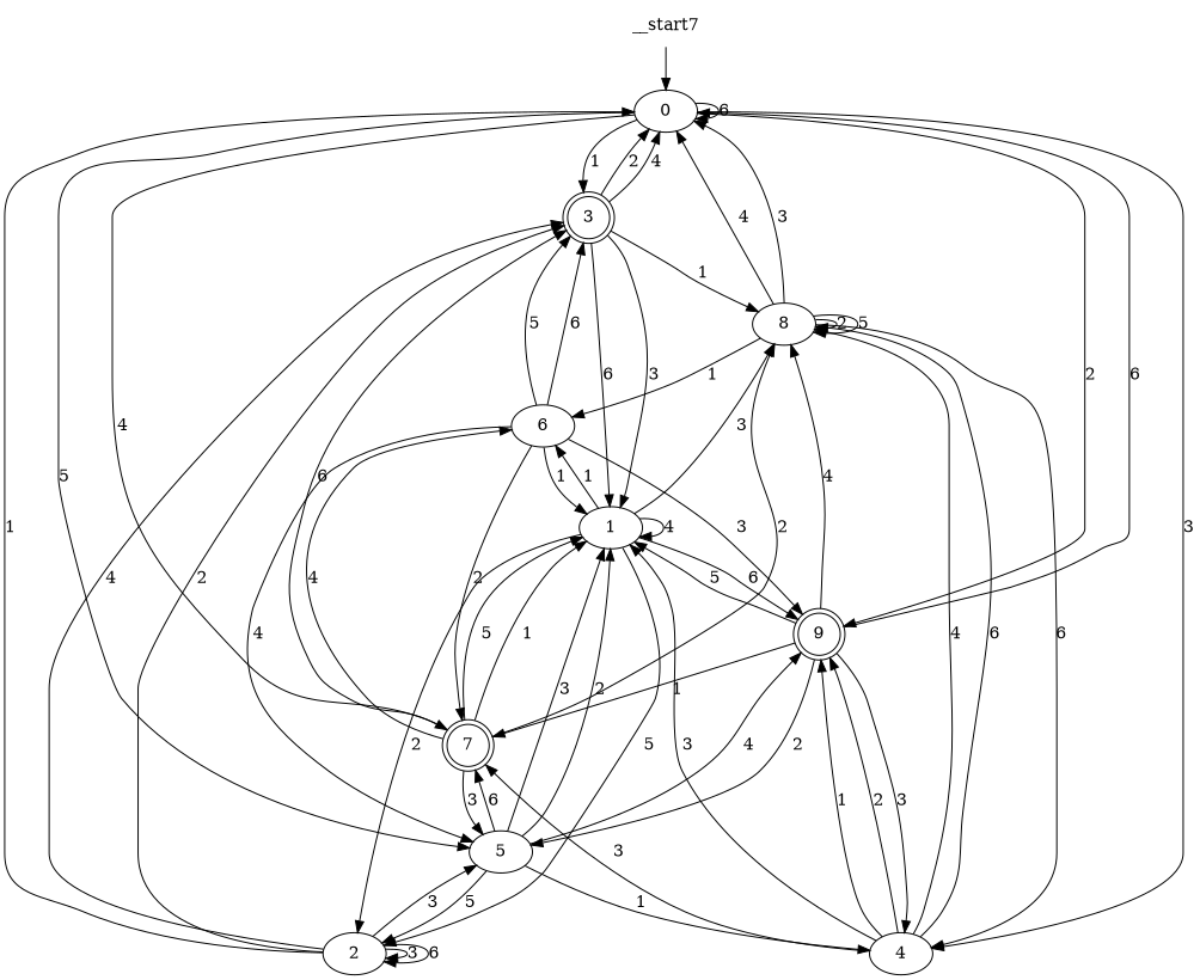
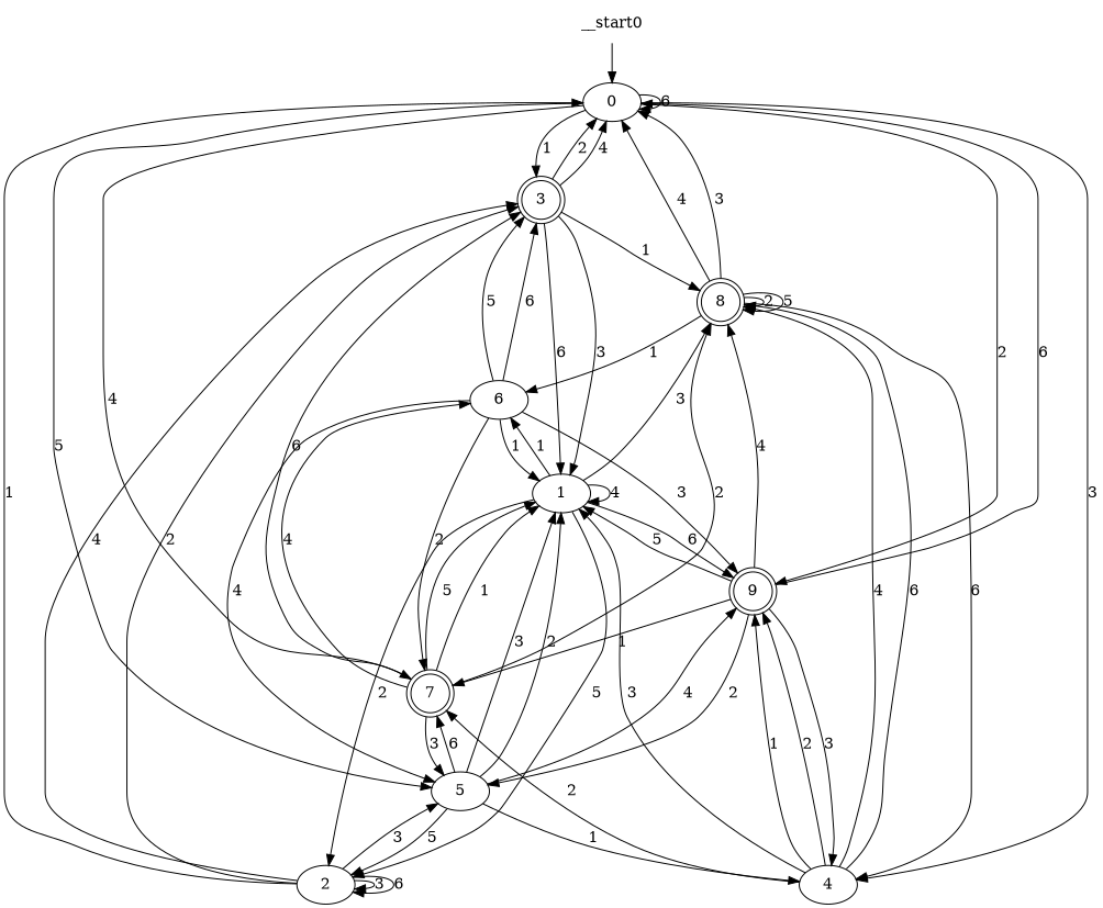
  digraph {
    n1 [label=0]
    n2 [label=3 shape=doublecircle]
    n3 [label=4]
    n4 [label=5]
    n5 [label=7 shape=doublecircle]
    n6 [label=9 shape=doublecircle]
    n7 [label=1]
-   n8 [label=8]
+   n8 [label=8 shape=doublecircle]
    n9 [label=2]
    n10 [label=6]
-   __start0 [shape=none label=__start7]
+   __start0 [shape=none]
    n1 -> n1 [label=6]
    n1 -> n2 [label=1]
    n1 -> n3 [label=3]
    n1 -> n4 [label=5]
    n1 -> n5 [label=4]
    n1 -> n6 [label=2]
    n2 -> n1 [label=2]
    n2 -> n1 [label=4]
    n2 -> n7 [label=3]
    n2 -> n7 [label=6]
    n2 -> n8 [label=1]
-   n3 -> n5 [label=3]
+   n3 -> n5 [label=2]
    n3 -> n6 [label=1]
    n3 -> n6 [label=2]
    n3 -> n7 [label=3]
    n3 -> n8 [label=4]
    n3 -> n8 [label=6]
    n4 -> n3 [label=1]
    n4 -> n5 [label=6]
    n4 -> n6 [label=4]
    n4 -> n7 [label=2]
    n4 -> n7 [label=3]
    n4 -> n9 [label=5]
    n5 -> n2 [label=6]
    n5 -> n4 [label=3]
    n5 -> n7 [label=1]
    n5 -> n7 [label=5]
    n5 -> n8 [label=2]
    n5 -> n10 [label=4]
    n6 -> n1 [label=6]
    n6 -> n3 [label=3]
    n6 -> n4 [label=2]
    n6 -> n5 [label=1]
    n6 -> n7 [label=5]
    n6 -> n8 [label=4]
    n7 -> n6 [label=6]
    n7 -> n7 [label=4]
    n7 -> n8 [label=3]
    n7 -> n9 [label=2]
    n7 -> n9 [label=5]
    n7 -> n10 [label=1]
    n8 -> n1 [label=3]
    n8 -> n1 [label=4]
    n8 -> n3 [label=6]
    n8 -> n8 [label=2]
    n8 -> n8 [label=5]
    n8 -> n10 [label=1]
    n9 -> n1 [label=1]
    n9 -> n2 [label=2]
    n9 -> n2 [label=4]
    n9 -> n4 [label=3]
    n9 -> n9 [label=3]
    n9 -> n9 [label=6]
    n10 -> n2 [label=5]
    n10 -> n2 [label=6]
    n10 -> n4 [label=4]
    n10 -> n5 [label=2]
    n10 -> n6 [label=3]
    n10 -> n7 [label=1]
    __start0 -> n1
  }
